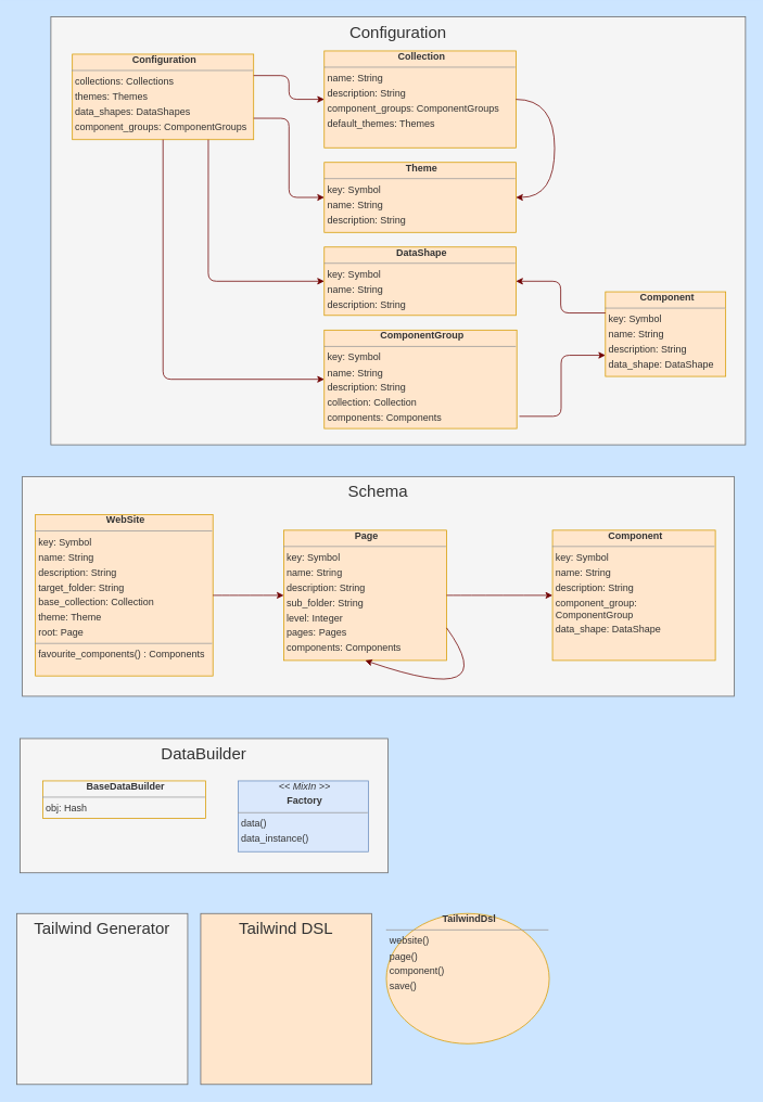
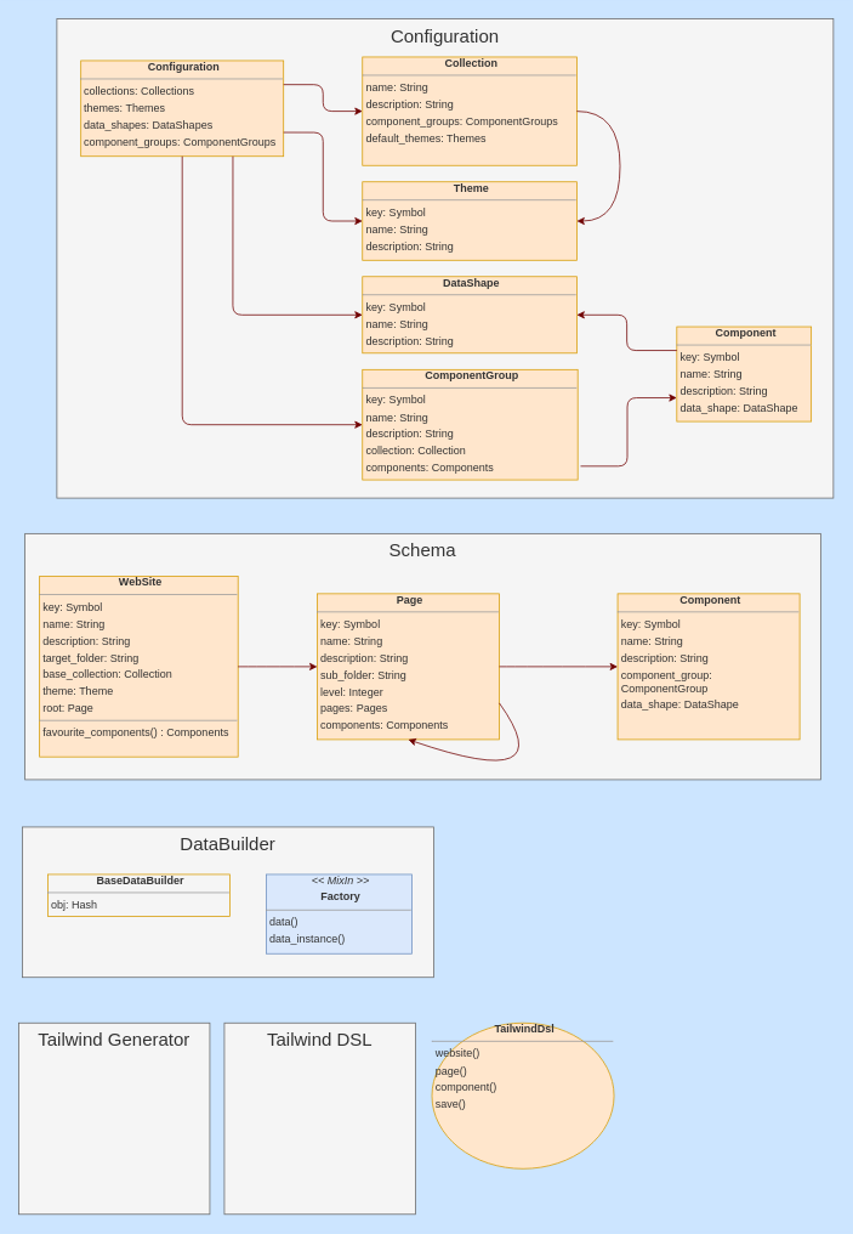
  <mxCell id="0" />
  <mxCell id="1" parent="0" />
  <mxCell id="2" value="" style="group" vertex="1" connectable="0" parent="1"><mxGeometry x="24" y="907" width="452" height="165" as="geometry" /></mxCell>
  <mxCell id="3" value="DataBuilder" style="whiteSpace=wrap;html=1;rounded=0;fillColor=#f5f5f5;strokeColor=#666666;fontColor=#333333;fontSize=20;verticalAlign=top" parent="2" vertex="1"><mxGeometry width="452" height="165" as="geometry" /></mxCell>
  <mxCell id="4" value="&lt;p style=&quot;margin:0px;margin-left:4px;margin-bottom:4px;text-align:center&quot;&gt;&lt;b&gt;BaseDataBuilder&lt;/b&gt;&lt;/p&gt;&lt;hr size=&quot;1&quot;/&gt;&lt;p style=&quot;margin:0px;margin-left:4px;margin-bottom:4px&quot;&gt;obj: Hash&lt;/p&gt;" style="whiteSpace=wrap;html=1;rounded=0;fillColor=#f5f5f5;strokeColor=#d79b00;fontColor=#333333;align=left;overflow=fill;fontSize=12;fontFamily=Helvetica;" parent="2" vertex="1"><mxGeometry x="28" y="52" width="200" height="46" as="geometry" /></mxCell>
  <mxCell id="5" value="&lt;p style=&quot;margin:0px;margin-left:4px;margin-bottom:4px;text-align:center&quot;&gt;&lt;i&gt;&amp;lt;&amp;lt; MixIn &amp;gt;&amp;gt;&lt;/i&gt;&lt;/p&gt;&lt;p style=&quot;margin:0px;margin-left:4px;margin-bottom:4px;text-align:center&quot;&gt;&lt;b&gt;Factory&lt;/b&gt;&lt;/p&gt;&lt;hr size=&quot;1&quot;/&gt;&lt;p style=&quot;margin:0px;margin-left:4px;margin-bottom:4px&quot;&gt;data()&lt;/p&gt;&lt;p style=&quot;margin:0px;margin-left:4px;margin-bottom:4px&quot;&gt;data_instance()&lt;/p&gt;" style="whiteSpace=wrap;html=1;rounded=0;fillColor=#dae8fc;strokeColor=#6c8ebf;fontColor=#333333;align=left;overflow=fill;fontSize=12;fontFamily=Helvetica" parent="2" vertex="1"><mxGeometry x="268" y="52" width="160" height="87" as="geometry" /></mxCell>
  <mxCell id="6" value="" style="group" vertex="1" connectable="0" parent="1"><mxGeometry x="27" y="585" width="874" height="285" as="geometry" /></mxCell>
  <mxCell id="7" value="Schema" style="whiteSpace=wrap;html=1;rounded=0;fillColor=#f5f5f5;strokeColor=#666666;fontColor=#333333;fontSize=20;verticalAlign=top" parent="6" vertex="1"><mxGeometry width="874" height="270" as="geometry" /></mxCell>
  <mxCell id="8" value="&lt;p style=&quot;margin:0px;margin-left:4px;margin-bottom:4px;text-align:center&quot;&gt;&lt;b&gt;WebSite&lt;/b&gt;&lt;/p&gt;&lt;hr size=&quot;1&quot;/&gt;&lt;p style=&quot;margin:0px;margin-left:4px;margin-bottom:4px&quot;&gt;key: Symbol&lt;/p&gt;&lt;p style=&quot;margin:0px;margin-left:4px;margin-bottom:4px&quot;&gt;name: String&lt;/p&gt;&lt;p style=&quot;margin:0px;margin-left:4px;margin-bottom:4px&quot;&gt;description: String&lt;/p&gt;&lt;p style=&quot;margin:0px;margin-left:4px;margin-bottom:4px&quot;&gt;target_folder: String&lt;/p&gt;&lt;p style=&quot;margin:0px;margin-left:4px;margin-bottom:4px&quot;&gt;base_collection: Collection&lt;/p&gt;&lt;p style=&quot;margin:0px;margin-left:4px;margin-bottom:4px&quot;&gt;theme: Theme&lt;/p&gt;&lt;p style=&quot;margin:0px;margin-left:4px;margin-bottom:4px&quot;&gt;root: Page&lt;/p&gt;&lt;hr size=&quot;1&quot;/&gt;&lt;p style=&quot;margin:0px;margin-left:4px;margin-bottom:4px&quot;&gt;favourite_components() : Components&lt;/p&gt;" style="whiteSpace=wrap;html=1;rounded=0;fillColor=#ffe6cc;strokeColor=#d79b00;fontColor=#333333;align=left;overflow=fill;fontSize=12;fontFamily=Helvetica" parent="6" vertex="1"><mxGeometry x="16" y="47" width="218" height="198" as="geometry" /></mxCell>
  <mxCell id="9" value="&lt;p style=&quot;margin:0px;margin-left:4px;margin-bottom:4px;text-align:center&quot;&gt;&lt;b&gt;Page&lt;/b&gt;&lt;/p&gt;&lt;hr size=&quot;1&quot;/&gt;&lt;p style=&quot;margin:0px;margin-left:4px;margin-bottom:4px&quot;&gt;key: Symbol&lt;/p&gt;&lt;p style=&quot;margin:0px;margin-left:4px;margin-bottom:4px&quot;&gt;name: String&lt;/p&gt;&lt;p style=&quot;margin:0px;margin-left:4px;margin-bottom:4px&quot;&gt;description: String&lt;/p&gt;&lt;p style=&quot;margin:0px;margin-left:4px;margin-bottom:4px&quot;&gt;sub_folder: String&lt;/p&gt;&lt;p style=&quot;margin:0px;margin-left:4px;margin-bottom:4px&quot;&gt;level: Integer&lt;/p&gt;&lt;p style=&quot;margin:0px;margin-left:4px;margin-bottom:4px&quot;&gt;pages: Pages&lt;/p&gt;&lt;p style=&quot;margin:0px;margin-left:4px;margin-bottom:4px&quot;&gt;components: Components&lt;/p&gt;" style="whiteSpace=wrap;html=1;rounded=0;fillColor=#ffe6cc;strokeColor=#d79b00;fontColor=#333333;align=left;overflow=fill;fontSize=12;fontFamily=Helvetica" parent="6" vertex="1"><mxGeometry x="321" y="66" width="200" height="160" as="geometry" /></mxCell>
  <mxCell id="10" value="&lt;p style=&quot;margin:0px;margin-left:4px;margin-bottom:4px;text-align:center&quot;&gt;&lt;b&gt;Component&lt;/b&gt;&lt;/p&gt;&lt;hr size=&quot;1&quot;/&gt;&lt;p style=&quot;margin:0px;margin-left:4px;margin-bottom:4px&quot;&gt;key: Symbol&lt;/p&gt;&lt;p style=&quot;margin:0px;margin-left:4px;margin-bottom:4px&quot;&gt;name: String&lt;/p&gt;&lt;p style=&quot;margin:0px;margin-left:4px;margin-bottom:4px&quot;&gt;description: String&lt;/p&gt;&lt;p style=&quot;margin:0px;margin-left:4px;margin-bottom:4px&quot;&gt;component_group: ComponentGroup&lt;/p&gt;&lt;p style=&quot;margin:0px;margin-left:4px;margin-bottom:4px&quot;&gt;data_shape: DataShape&lt;/p&gt;" style="whiteSpace=wrap;html=1;rounded=0;fillColor=#ffe6cc;strokeColor=#d79b00;fontColor=#333333;align=left;overflow=fill;fontSize=12;fontFamily=Helvetica" parent="6" vertex="1"><mxGeometry x="651" y="66" width="200" height="160" as="geometry" /></mxCell>
  <mxCell id="11" value="" style="edgeStyle=orthogonalEdgeStyle;curved=1;exitX=1;exitY=0.5;exitDx=0;exitDy=0;entryX=0;entryY=0.5;entryDx=0;entryDy=0;startArrow=none;startFill=1;endArrow=classic;endFill=1;whiteSpace=wrap;html=1;rounded=0;fillColor=#a20025;strokeColor=#6F0000;" parent="6" source="8" target="9" edge="1"><mxGeometry relative="1" as="geometry" /></mxCell>
  <mxCell id="12" value="" style="edgeStyle=orthogonalEdgeStyle;curved=1;exitX=1;exitY=0.5;exitDx=0;exitDy=0;entryX=0;entryY=0.5;entryDx=0;entryDy=0;startArrow=none;startFill=1;endArrow=classic;endFill=1;whiteSpace=wrap;html=1;rounded=0;fillColor=#a20025;strokeColor=#6F0000;" parent="6" source="9" target="10" edge="1"><mxGeometry relative="1" as="geometry" /></mxCell>
  <mxCell id="13" value="" style="edgeStyle=orthogonalEdgeStyle;exitX=1;exitY=0.75;exitDx=0;exitDy=0;entryX=0.5;entryY=1;entryDx=0;entryDy=0;startArrow=none;startFill=1;endArrow=classic;endFill=1;whiteSpace=wrap;html=1;fillColor=#a20025;strokeColor=#6F0000;curved=1;" parent="6" source="9" target="9" edge="1"><mxGeometry relative="1" as="geometry"><Array as="points"><mxPoint x="592" y="285" /></Array></mxGeometry></mxCell>
  <mxCell id="14" value="" style="group" vertex="1" connectable="0" parent="1"><mxGeometry x="62" y="20" width="853" height="526" as="geometry" /></mxCell>
  <mxCell id="15" value="Configuration" style="whiteSpace=wrap;html=1;rounded=0;fillColor=#f5f5f5;strokeColor=#666666;fontColor=#333333;fontSize=20;verticalAlign=top" parent="14" vertex="1"><mxGeometry width="853" height="526" as="geometry" /></mxCell>
  <mxCell id="16" value="&lt;p style=&quot;margin:0px;margin-left:4px;margin-bottom:4px;text-align:center&quot;&gt;&lt;b&gt;Configuration&lt;/b&gt;&lt;/p&gt;&lt;hr size=&quot;1&quot;/&gt;&lt;p style=&quot;margin:0px;margin-left:4px;margin-bottom:4px&quot;&gt;collections: Collections&lt;/p&gt;&lt;p style=&quot;margin:0px;margin-left:4px;margin-bottom:4px&quot;&gt;themes: Themes&lt;/p&gt;&lt;p style=&quot;margin:0px;margin-left:4px;margin-bottom:4px&quot;&gt;data_shapes: DataShapes&lt;/p&gt;&lt;p style=&quot;margin:0px;margin-left:4px;margin-bottom:4px&quot;&gt;component_groups: ComponentGroups&lt;/p&gt;" style="whiteSpace=wrap;html=1;rounded=0;fillColor=#ffe6cc;strokeColor=#d79b00;fontColor=#333333;align=left;overflow=fill;fontSize=12;fontFamily=Helvetica" parent="14" vertex="1"><mxGeometry x="26.39" y="46" width="222.61" height="105" as="geometry" /></mxCell>
  <mxCell id="17" value="&lt;p style=&quot;margin:0px;margin-left:4px;margin-bottom:4px;text-align:center&quot;&gt;&lt;b&gt;Collection&lt;/b&gt;&lt;/p&gt;&lt;hr size=&quot;1&quot;/&gt;&lt;p style=&quot;margin:0px;margin-left:4px;margin-bottom:4px&quot;&gt;name: String&lt;/p&gt;&lt;p style=&quot;margin:0px;margin-left:4px;margin-bottom:4px&quot;&gt;description: String&lt;/p&gt;&lt;p style=&quot;margin:0px;margin-left:4px;margin-bottom:4px&quot;&gt;component_groups: ComponentGroups&lt;/p&gt;&lt;p style=&quot;margin:0px;margin-left:4px;margin-bottom:4px&quot;&gt;default_themes: Themes&lt;/p&gt;" style="whiteSpace=wrap;html=1;rounded=0;fillColor=#ffe6cc;strokeColor=#d79b00;fontColor=#333333;align=left;overflow=fill;fontSize=12;fontFamily=Helvetica" parent="14" vertex="1"><mxGeometry x="335.71" y="42" width="235.42" height="119" as="geometry" /></mxCell>
  <mxCell id="18" value="&lt;p style=&quot;margin:0px;margin-left:4px;margin-bottom:4px;text-align:center&quot;&gt;&lt;b&gt;Theme&lt;/b&gt;&lt;/p&gt;&lt;hr size=&quot;1&quot;/&gt;&lt;p style=&quot;margin:0px;margin-left:4px;margin-bottom:4px&quot;&gt;key: Symbol&lt;/p&gt;&lt;p style=&quot;margin:0px;margin-left:4px;margin-bottom:4px&quot;&gt;name: String&lt;/p&gt;&lt;p style=&quot;margin:0px;margin-left:4px;margin-bottom:4px&quot;&gt;description: String&lt;/p&gt;" style="whiteSpace=wrap;html=1;rounded=0;fillColor=#ffe6cc;strokeColor=#d79b00;fontColor=#333333;align=left;overflow=fill;fontSize=12;fontFamily=Helvetica" parent="14" vertex="1"><mxGeometry x="335.71" y="179" width="235.42" height="86" as="geometry" /></mxCell>
  <mxCell id="19" value="&lt;p style=&quot;margin:0px;margin-left:4px;margin-bottom:4px;text-align:center&quot;&gt;&lt;b&gt;DataShape&lt;/b&gt;&lt;/p&gt;&lt;hr size=&quot;1&quot;/&gt;&lt;p style=&quot;margin:0px;margin-left:4px;margin-bottom:4px&quot;&gt;key: Symbol&lt;/p&gt;&lt;p style=&quot;margin:0px;margin-left:4px;margin-bottom:4px&quot;&gt;name: String&lt;/p&gt;&lt;p style=&quot;margin:0px;margin-left:4px;margin-bottom:4px&quot;&gt;description: String&lt;/p&gt;" style="whiteSpace=wrap;html=1;rounded=0;fillColor=#ffe6cc;strokeColor=#d79b00;fontColor=#333333;align=left;overflow=fill;fontSize=12;fontFamily=Helvetica" parent="14" vertex="1"><mxGeometry x="335.71" y="283" width="235.42" height="84" as="geometry" /></mxCell>
  <mxCell id="20" value="&lt;p style=&quot;margin:0px;margin-left:4px;margin-bottom:4px;text-align:center&quot;&gt;&lt;b&gt;ComponentGroup&lt;/b&gt;&lt;/p&gt;&lt;hr size=&quot;1&quot;/&gt;&lt;p style=&quot;margin:0px;margin-left:4px;margin-bottom:4px&quot;&gt;key: Symbol&lt;/p&gt;&lt;p style=&quot;margin:0px;margin-left:4px;margin-bottom:4px&quot;&gt;name: String&lt;/p&gt;&lt;p style=&quot;margin:0px;margin-left:4px;margin-bottom:4px&quot;&gt;description: String&lt;/p&gt;&lt;p style=&quot;margin:0px;margin-left:4px;margin-bottom:4px&quot;&gt;collection: Collection&lt;/p&gt;&lt;p style=&quot;margin:0px;margin-left:4px;margin-bottom:4px&quot;&gt;components: Components&lt;/p&gt;" style="whiteSpace=wrap;html=1;rounded=0;fillColor=#ffe6cc;strokeColor=#d79b00;fontColor=#333333;align=left;overflow=fill;fontSize=12;fontFamily=Helvetica" parent="14" vertex="1"><mxGeometry x="335.71" y="385" width="236.475" height="121" as="geometry" /></mxCell>
  <mxCell id="21" value="&lt;p style=&quot;margin:0px;margin-left:4px;margin-bottom:4px;text-align:center&quot;&gt;&lt;b&gt;Component&lt;/b&gt;&lt;/p&gt;&lt;hr size=&quot;1&quot;/&gt;&lt;p style=&quot;margin:0px;margin-left:4px;margin-bottom:4px&quot;&gt;key: Symbol&lt;/p&gt;&lt;p style=&quot;margin:0px;margin-left:4px;margin-bottom:4px&quot;&gt;name: String&lt;/p&gt;&lt;p style=&quot;margin:0px;margin-left:4px;margin-bottom:4px&quot;&gt;description: String&lt;/p&gt;&lt;p style=&quot;margin:0px;margin-left:4px;margin-bottom:4px&quot;&gt;data_shape: DataShape&lt;/p&gt;" style="whiteSpace=wrap;html=1;rounded=0;fillColor=#ffe6cc;strokeColor=#d79b00;fontColor=#333333;align=left;overflow=fill;fontSize=12;fontFamily=Helvetica" parent="14" vertex="1"><mxGeometry x="681" y="338" width="147.72" height="104" as="geometry" /></mxCell>
  <mxCell id="22" value="" style="edgeStyle=orthogonalEdgeStyle;exitX=1;exitY=0.25;exitDx=0;exitDy=0;entryX=0;entryY=0.5;entryDx=0;entryDy=0;startArrow=none;startFill=1;endArrow=classic;endFill=1;whiteSpace=wrap;html=1;fillColor=#a20025;strokeColor=#6F0000;rounded=1;" parent="14" source="16" target="17" edge="1"><mxGeometry relative="1" as="geometry" /></mxCell>
  <mxCell id="23" value="" style="edgeStyle=orthogonalEdgeStyle;exitX=1;exitY=0.75;exitDx=0;exitDy=0;entryX=0;entryY=0.5;entryDx=0;entryDy=0;startArrow=none;startFill=1;endArrow=classic;endFill=1;whiteSpace=wrap;html=1;fillColor=#a20025;strokeColor=#6F0000;rounded=1;" parent="14" source="16" target="18" edge="1"><mxGeometry relative="1" as="geometry" /></mxCell>
  <mxCell id="24" value="" style="edgeStyle=orthogonalEdgeStyle;exitX=0.75;exitY=1;exitDx=0;exitDy=0;entryX=0;entryY=0.5;entryDx=0;entryDy=0;startArrow=none;startFill=1;endArrow=classic;endFill=1;whiteSpace=wrap;html=1;fillColor=#a20025;strokeColor=#6F0000;rounded=1;" parent="14" source="16" target="19" edge="1"><mxGeometry relative="1" as="geometry" /></mxCell>
  <mxCell id="25" value="" style="edgeStyle=orthogonalEdgeStyle;exitX=0.5;exitY=1;exitDx=0;exitDy=0;entryX=0;entryY=0.5;entryDx=0;entryDy=0;startArrow=none;startFill=1;endArrow=classic;endFill=1;whiteSpace=wrap;html=1;fillColor=#a20025;strokeColor=#6F0000;rounded=1;" parent="14" source="16" target="20" edge="1"><mxGeometry relative="1" as="geometry" /></mxCell>
  <mxCell id="26" value="" style="edgeStyle=orthogonalEdgeStyle;exitX=1.013;exitY=0.876;exitDx=0;exitDy=0;entryX=0;entryY=0.75;entryDx=0;entryDy=0;startArrow=none;startFill=1;endArrow=classic;endFill=1;whiteSpace=wrap;html=1;rounded=1;fillColor=#a20025;strokeColor=#6F0000;exitPerimeter=0;" parent="14" source="20" target="21" edge="1"><mxGeometry relative="1" as="geometry" /></mxCell>
  <mxCell id="27" value="" style="edgeStyle=orthogonalEdgeStyle;exitX=0;exitY=0.25;exitDx=0;exitDy=0;entryX=1;entryY=0.5;entryDx=0;entryDy=0;startArrow=none;startFill=1;endArrow=classic;endFill=1;whiteSpace=wrap;html=1;rounded=1;fillColor=#a20025;strokeColor=#6F0000;" parent="14" source="21" target="19" edge="1"><mxGeometry relative="1" as="geometry" /></mxCell>
  <mxCell id="28" value="" style="edgeStyle=orthogonalEdgeStyle;curved=1;exitX=1;exitY=0.5;exitDx=0;exitDy=0;entryX=1;entryY=0.5;entryDx=0;entryDy=0;startArrow=none;startFill=1;endArrow=classic;endFill=1;whiteSpace=wrap;html=1;rounded=0;fillColor=#a20025;strokeColor=#6F0000;" parent="14" source="17" target="18" edge="1"><mxGeometry relative="1" as="geometry"><Array as="points"><mxPoint x="618.636" y="102" /><mxPoint x="618.636" y="222" /></Array></mxGeometry></mxCell>
  <mxCell id="29" value="Tailwind Generator" style="whiteSpace=wrap;html=1;rounded=0;fillColor=#f5f5f5;strokeColor=#666666;fontColor=#333333;fontSize=20;verticalAlign=top" vertex="1" parent="1"><mxGeometry x="20" y="1122" width="210" height="210" as="geometry" /></mxCell>
- <mxCell id="30" value="Tailwind DSL" style="whiteSpace=wrap;html=1;rounded=0;fillColor=#ffe6cc;strokeColor=#666666;fontColor=#333333;fontSize=20;verticalAlign=top;" vertex="1" parent="1"><mxGeometry x="246" y="1122" width="210" height="210" as="geometry" /></mxCell>
+ <mxCell id="30" value="Tailwind DSL" style="whiteSpace=wrap;html=1;rounded=0;fillColor=#f5f5f5;strokeColor=#666666;fontColor=#333333;fontSize=20;verticalAlign=top" vertex="1" parent="1"><mxGeometry x="246" y="1122" width="210" height="210" as="geometry" /></mxCell>
  <mxCell id="31" value="&lt;p style=&quot;margin:0px;margin-left:4px;margin-bottom:4px;text-align:center&quot;&gt;&lt;b&gt;TailwindDsl&lt;/b&gt;&lt;/p&gt;&lt;hr size=&quot;1&quot;/&gt;&lt;p style=&quot;margin:0px;margin-left:4px;margin-bottom:4px&quot;&gt;website()&lt;/p&gt;&lt;p style=&quot;margin:0px;margin-left:4px;margin-bottom:4px&quot;&gt;page()&lt;/p&gt;&lt;p style=&quot;margin:0px;margin-left:4px;margin-bottom:4px&quot;&gt;component()&lt;/p&gt;&lt;p style=&quot;margin:0px;margin-left:4px;margin-bottom:4px&quot;&gt;save()&lt;/p&gt;" style="ellipse;whiteSpace=wrap;html=1;fillColor=#ffe6cc;strokeColor=#d79b00;fontColor=#333333;align=left;overflow=fill;fontSize=12;fontFamily=Helvetica;" vertex="1" parent="1"><mxGeometry x="474" y="1122" width="200" height="160" as="geometry" /></mxCell>
